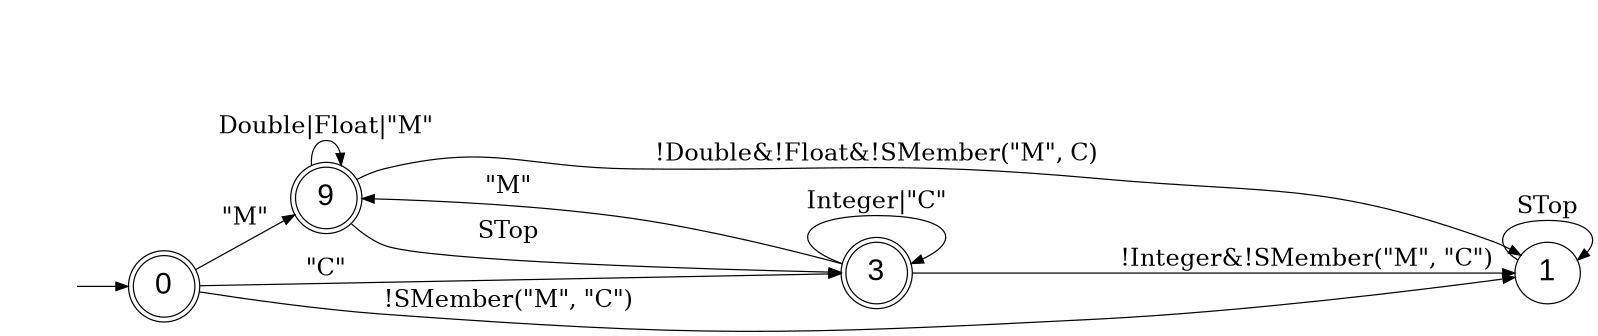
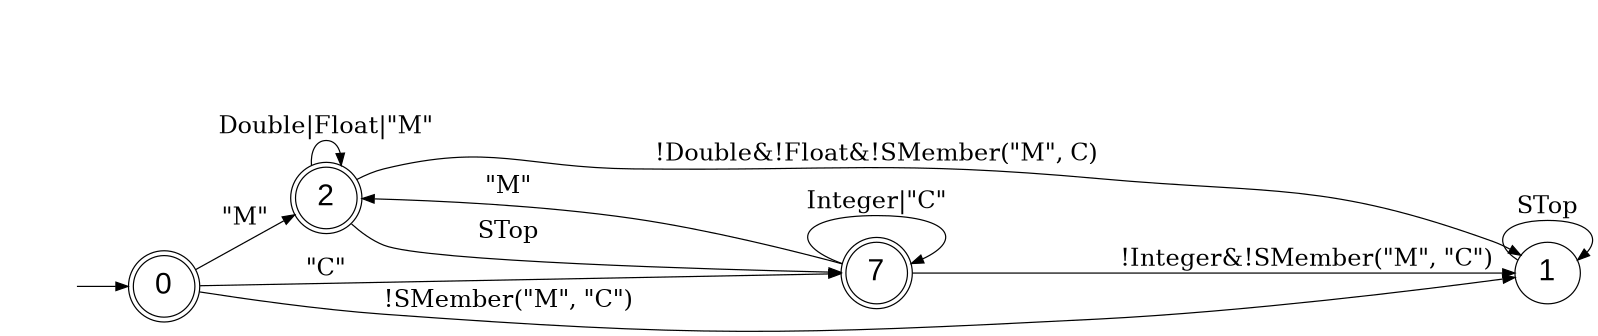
  digraph {
    fontname=courier
    labeljust=l
    labelloc=t
    nojustify=true
    rankdir=LR
    node [fontname=Arial fontsize=25]
    edge [fontsize=20]
    I0 [style=invis width=0]
    n2 [label=0 shape=doublecircle]
-   n3 [label=9 shape=doublecircle]
-   n4 [label=3 shape=doublecircle]
+   n3 [label=2 shape=doublecircle]
+   n4 [label=7 shape=doublecircle]
    n5 [label=1]
    F0 [style=invis width=0]
    F2 [style=invis width=0]
    F3 [style=invis width=0]
    I0 -> n2
    n2 -> n3 [label="\"M\""]
    n2 -> n4 [label="\"C\""]
    n2 -> n5 [label="!SMember(\"M\", \"C\")"]
    n3 -> n3 [label="Double|Float|\"M\""]
    n3 -> n4 [label=STop]
    n3 -> n5 [label="!Double&!Float&!SMember(\"M\", C)"]
    n4 -> n3 [label="\"M\""]
    n4 -> n4 [label="Integer|\"C\""]
    n4 -> n5 [label="!Integer&!SMember(\"M\", \"C\")"]
    n5 -> n5 [label=STop]
  }
